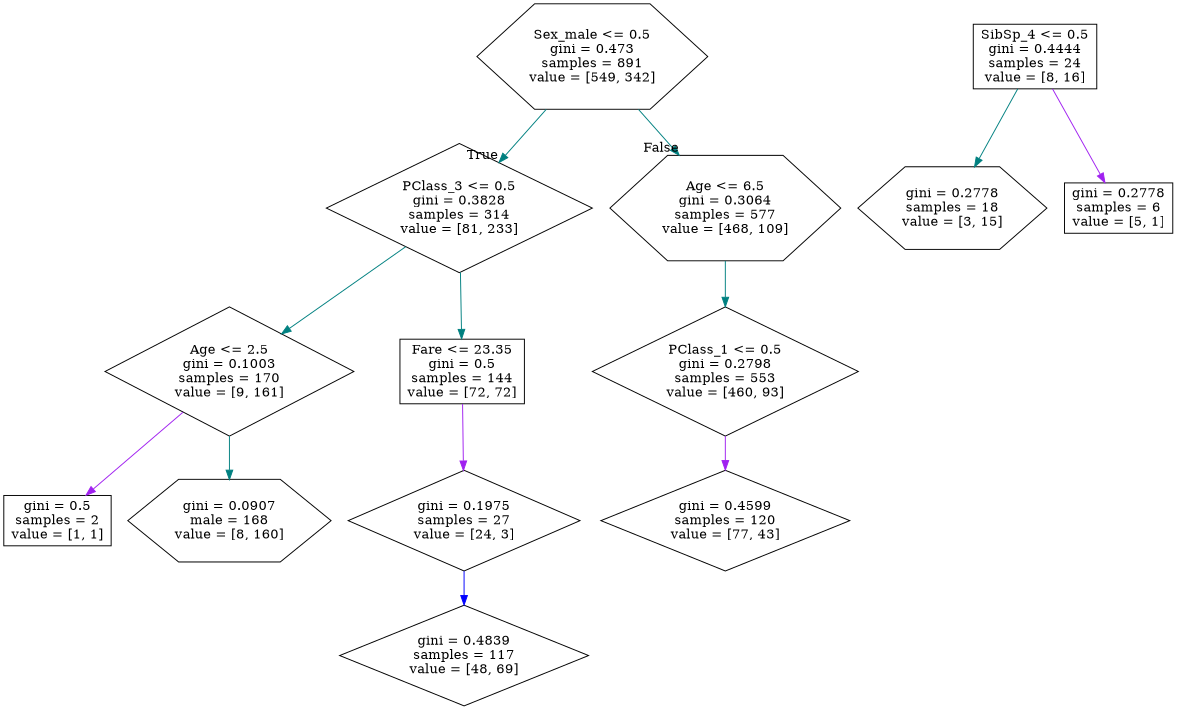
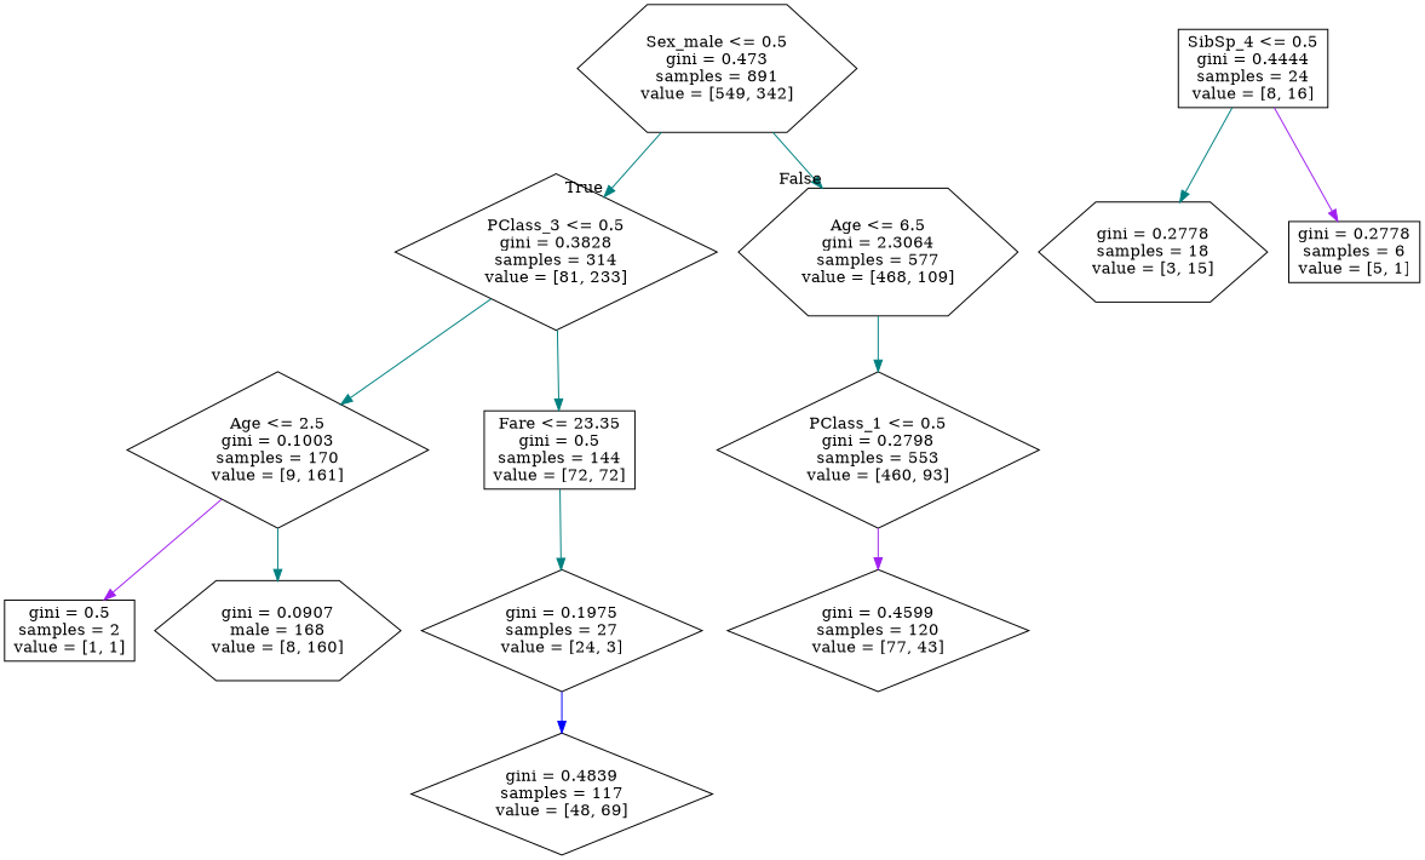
  digraph {
    node [shape=diamond]
    edge [color=teal]
    n1 [label="Sex_male <= 0.5\ngini = 0.473\nsamples = 891\nvalue = [549, 342]" shape=hexagon]
    n2 [label="PClass_3 <= 0.5\ngini = 0.3828\nsamples = 314\nvalue = [81, 233]"]
-   n3 [label="Age <= 6.5\ngini = 0.3064\nsamples = 577\nvalue = [468, 109]" shape=hexagon]
+   n3 [label="Age <= 6.5\ngini = 2.3064\nsamples = 577\nvalue = [468, 109]" shape=hexagon]
    n4 [label="Age <= 2.5\ngini = 0.1003\nsamples = 170\nvalue = [9, 161]"]
    n5 [label="Fare <= 23.35\ngini = 0.5\nsamples = 144\nvalue = [72, 72]" shape=box]
    n6 [label="PClass_1 <= 0.5\ngini = 0.2798\nsamples = 553\nvalue = [460, 93]"]
    n7 [label="gini = 0.5\nsamples = 2\nvalue = [1, 1]" shape=box]
    n8 [label="gini = 0.0907\nmale = 168\nvalue = [8, 160]" shape=hexagon]
    n9 [label="gini = 0.1975\nsamples = 27\nvalue = [24, 3]"]
    n10 [label="gini = 0.4839\nsamples = 117\nvalue = [48, 69]"]
    n11 [label="SibSp_4 <= 0.5\ngini = 0.4444\nsamples = 24\nvalue = [8, 16]" shape=box]
    n12 [label="gini = 0.2778\nsamples = 18\nvalue = [3, 15]" shape=hexagon]
    n13 [label="gini = 0.2778\nsamples = 6\nvalue = [5, 1]" shape=box]
    n14 [label="gini = 0.4599\nsamples = 120\nvalue = [77, 43]"]
    n1 -> n2 [headlabel=True labelangle=45 labeldistance=2.5]
    n1 -> n3 [headlabel=False labelangle=-45 labeldistance=2.5]
    n2 -> n4
    n2 -> n5
    n3 -> n6
    n4 -> n7 [color=purple]
    n4 -> n8
-   n5 -> n9 [color=purple]
+   n5 -> n9
    n6 -> n14 [color=purple]
    n9 -> n10 [color=blue]
    n11 -> n12
    n11 -> n13 [color=purple]
  }
